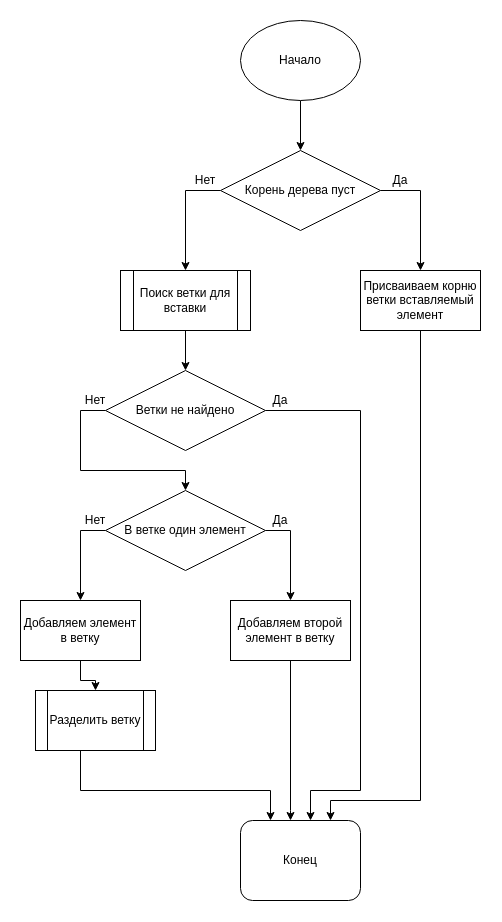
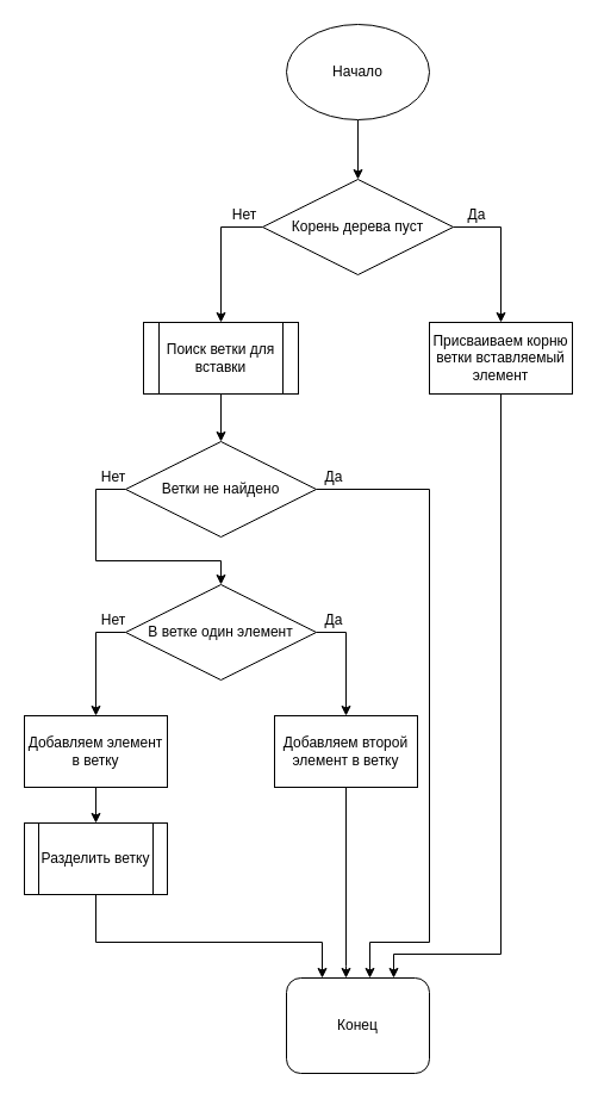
  <mxCell id="0" />
  <mxCell id="1" parent="0" />
  <mxCell id="2" style="edgeStyle=orthogonalEdgeStyle;rounded=0;orthogonalLoop=1;jettySize=auto;html=1;" parent="1" source="3" target="8" edge="1"><mxGeometry relative="1" as="geometry" /></mxCell>
  <mxCell id="3" value="Начало" style="ellipse;whiteSpace=wrap;html=1;" parent="1" vertex="1"><mxGeometry x="240" y="20" width="120" height="80" as="geometry" /></mxCell>
  <mxCell id="4" style="edgeStyle=orthogonalEdgeStyle;rounded=0;orthogonalLoop=1;jettySize=auto;html=1;" parent="1" source="5" target="23" edge="1"><mxGeometry relative="1" as="geometry"><Array as="points"><mxPoint x="420" y="800" /><mxPoint x="330" y="800" /></Array></mxGeometry></mxCell>
  <mxCell id="5" value="&lt;div&gt;Присваиваем корню ветки вставляемый элемент&lt;/div&gt;" style="rounded=0;whiteSpace=wrap;html=1;" parent="1" vertex="1"><mxGeometry x="360" y="270" width="120" height="60" as="geometry" /></mxCell>
  <mxCell id="6" style="edgeStyle=orthogonalEdgeStyle;rounded=0;orthogonalLoop=1;jettySize=auto;html=1;entryX=0.5;entryY=0;entryDx=0;entryDy=0;" parent="1" source="8" target="10" edge="1"><mxGeometry relative="1" as="geometry"><Array as="points"><mxPoint x="185" y="190" /></Array></mxGeometry></mxCell>
  <mxCell id="7" style="edgeStyle=orthogonalEdgeStyle;rounded=0;orthogonalLoop=1;jettySize=auto;html=1;" parent="1" source="8" target="5" edge="1"><mxGeometry relative="1" as="geometry"><Array as="points"><mxPoint x="420" y="190" /></Array></mxGeometry></mxCell>
  <mxCell id="8" value="&lt;div&gt;Корень дерева пуст&lt;/div&gt;" style="rhombus;whiteSpace=wrap;html=1;" parent="1" vertex="1"><mxGeometry x="220" y="150" width="160" height="80" as="geometry" /></mxCell>
  <mxCell id="9" style="edgeStyle=orthogonalEdgeStyle;rounded=0;orthogonalLoop=1;jettySize=auto;html=1;" parent="1" source="10" target="13" edge="1"><mxGeometry relative="1" as="geometry" /></mxCell>
  <mxCell id="10" value="Поиск ветки для вставки " style="shape=process;whiteSpace=wrap;html=1;backgroundOutline=1;" parent="1" vertex="1"><mxGeometry x="120" y="270" width="130" height="60" as="geometry" /></mxCell>
  <mxCell id="11" style="edgeStyle=orthogonalEdgeStyle;rounded=0;orthogonalLoop=1;jettySize=auto;html=1;" parent="1" source="13" target="16" edge="1"><mxGeometry relative="1" as="geometry"><Array as="points"><mxPoint y="410" x="80" /><mxPoint y="470" x="80" /><mxPoint x="185" y="470" /></Array></mxGeometry></mxCell>
  <mxCell id="12" style="edgeStyle=orthogonalEdgeStyle;rounded=0;orthogonalLoop=1;jettySize=auto;html=1;" parent="1" source="13" target="23" edge="1"><mxGeometry relative="1" as="geometry"><Array as="points"><mxPoint x="360" y="410" /><mxPoint x="360" y="790" /><mxPoint x="310" y="790" /></Array></mxGeometry></mxCell>
  <mxCell id="13" value="Ветки не найдено" style="rhombus;whiteSpace=wrap;html=1;" parent="1" vertex="1"><mxGeometry x="105" y="370" width="160" height="80" as="geometry" /></mxCell>
  <mxCell id="14" style="edgeStyle=orthogonalEdgeStyle;rounded=0;orthogonalLoop=1;jettySize=auto;html=1;" parent="1" source="16" target="18" edge="1"><mxGeometry relative="1" as="geometry"><Array as="points"><mxPoint y="530" x="80" /></Array></mxGeometry></mxCell>
  <mxCell id="15" style="edgeStyle=orthogonalEdgeStyle;rounded=0;orthogonalLoop=1;jettySize=auto;html=1;" parent="1" source="16" target="22" edge="1"><mxGeometry relative="1" as="geometry"><Array as="points"><mxPoint x="290" y="530" /></Array></mxGeometry></mxCell>
  <mxCell id="16" value="В ветке один элемент" style="rhombus;whiteSpace=wrap;html=1;" parent="1" vertex="1"><mxGeometry x="105" y="490" width="160" height="80" as="geometry" /></mxCell>
  <mxCell id="17" style="edgeStyle=orthogonalEdgeStyle;rounded=0;orthogonalLoop=1;jettySize=auto;html=1;entryX=0.5;entryY=0;entryDx=0;entryDy=0;" parent="1" source="18" target="20" edge="1"><mxGeometry relative="1" as="geometry" /></mxCell>
  <mxCell id="18" value="Добавляем элемент в ветку" style="rounded=0;whiteSpace=wrap;html=1;" parent="1" vertex="1"><mxGeometry x="20" y="600" width="120" height="60" as="geometry" /></mxCell>
  <mxCell id="19" style="edgeStyle=orthogonalEdgeStyle;rounded=0;orthogonalLoop=1;jettySize=auto;html=1;" parent="1" source="20" target="23" edge="1"><mxGeometry relative="1" as="geometry"><Array as="points"><mxPoint y="790" x="80" /><mxPoint x="270" y="790" /></Array></mxGeometry></mxCell>
- <mxCell id="20" value="Разделить ветку" style="shape=process;whiteSpace=wrap;html=1;backgroundOutline=1;" parent="1" vertex="1"><mxGeometry x="35" y="690" width="120" height="60" as="geometry" /></mxCell>
+ <mxCell id="20" value="Разделить ветку" style="shape=process;whiteSpace=wrap;html=1;backgroundOutline=1;" parent="1" vertex="1"><mxGeometry x="20" y="690" width="120" height="60" as="geometry" /></mxCell>
  <mxCell id="21" style="edgeStyle=orthogonalEdgeStyle;rounded=0;orthogonalLoop=1;jettySize=auto;html=1;" parent="1" source="22" target="23" edge="1"><mxGeometry relative="1" as="geometry"><Array as="points"><mxPoint x="290" y="810" /><mxPoint x="290" y="810" /></Array></mxGeometry></mxCell>
  <mxCell id="22" value="Добавляем второй элемент в ветку" style="rounded=0;whiteSpace=wrap;html=1;" parent="1" vertex="1"><mxGeometry x="230" y="600" width="120" height="60" as="geometry" /></mxCell>
  <mxCell id="23" value="Конец" style="whiteSpace=wrap;html=1;rounded=1;" parent="1" vertex="1"><mxGeometry x="240" y="820" width="120" height="80" as="geometry" /></mxCell>
  <mxCell id="24" value="Нет" style="text;html=1;strokeColor=none;fillColor=none;align=center;verticalAlign=middle;whiteSpace=wrap;rounded=0;" vertex="1" parent="1"><mxGeometry x="180" y="170" width="50" height="20" as="geometry" /></mxCell>
  <mxCell id="25" value="Да" style="text;html=1;strokeColor=none;fillColor=none;align=center;verticalAlign=middle;whiteSpace=wrap;rounded=0;" vertex="1" parent="1"><mxGeometry x="380" y="170" width="40" height="20" as="geometry" /></mxCell>
  <mxCell id="26" value="Да" style="text;html=1;strokeColor=none;fillColor=none;align=center;verticalAlign=middle;whiteSpace=wrap;rounded=0;" vertex="1" parent="1"><mxGeometry x="260" y="390" width="40" height="20" as="geometry" /></mxCell>
  <mxCell id="27" value="Да" style="text;html=1;strokeColor=none;fillColor=none;align=center;verticalAlign=middle;whiteSpace=wrap;rounded=0;" vertex="1" parent="1"><mxGeometry x="260" y="510" width="40" height="20" as="geometry" /></mxCell>
  <mxCell id="28" value="Нет" style="text;html=1;strokeColor=none;fillColor=none;align=center;verticalAlign=middle;whiteSpace=wrap;rounded=0;" vertex="1" parent="1"><mxGeometry x="70" y="390" width="50" height="20" as="geometry" /></mxCell>
  <mxCell id="29" value="Нет" style="text;html=1;strokeColor=none;fillColor=none;align=center;verticalAlign=middle;whiteSpace=wrap;rounded=0;" vertex="1" parent="1"><mxGeometry x="70" y="510" width="50" height="20" as="geometry" /></mxCell>
